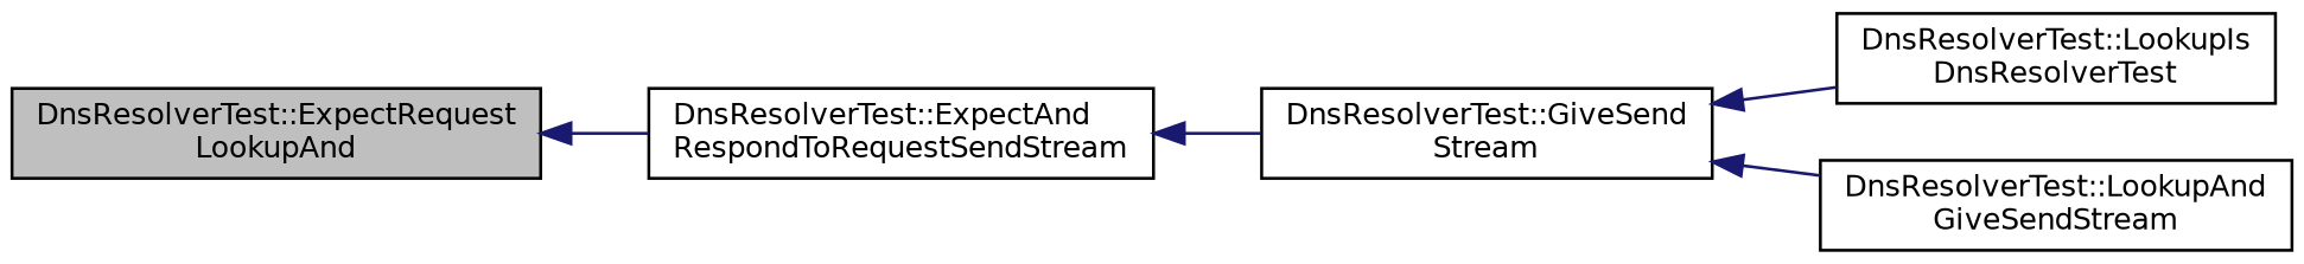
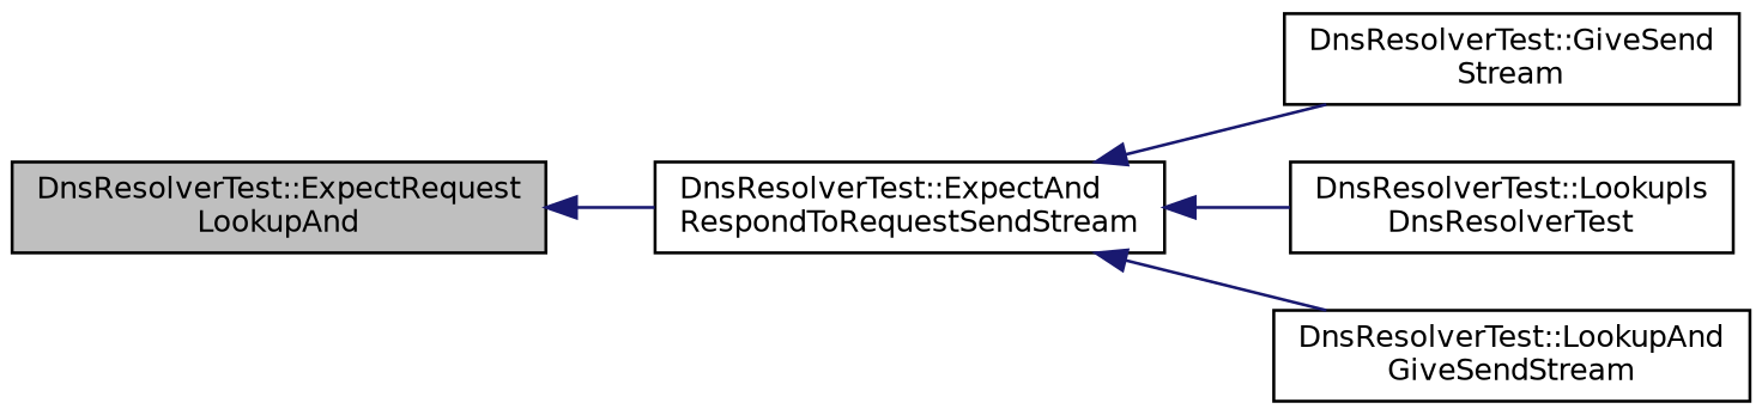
  digraph {
    rankdir=LR
    node [color=black fillcolor=white fontname=Helvetica fontsize=10 shape=record style=filled]
    edge [color=midnightblue dir=back fontname=Helvetica fontsize=10 labelfontname=Helvetica labelfontsize=10 style=solid]
    n1 [fillcolor=grey75 fontcolor=black height=0.2 label="DnsResolverTest::ExpectRequest\lLookupAnd" width=0.4]
    n2 [height=0.2 label="DnsResolverTest::ExpectAnd\lRespondToRequestSendStream" width=0.4]
    n3 [height=0.2 label="DnsResolverTest::GiveSend\lStream" width=0.4]
    n4 [height=0.2 label="DnsResolverTest::LookupIs\lDnsResolverTest" width=0.4]
    n5 [height=0.2 label="DnsResolverTest::LookupAnd\lGiveSendStream" width=0.4]
    n1 -> n2
    n2 -> n3
-   n3 -> n4
-   n3 -> n5
+   n2 -> n4
+   n2 -> n5
  }
